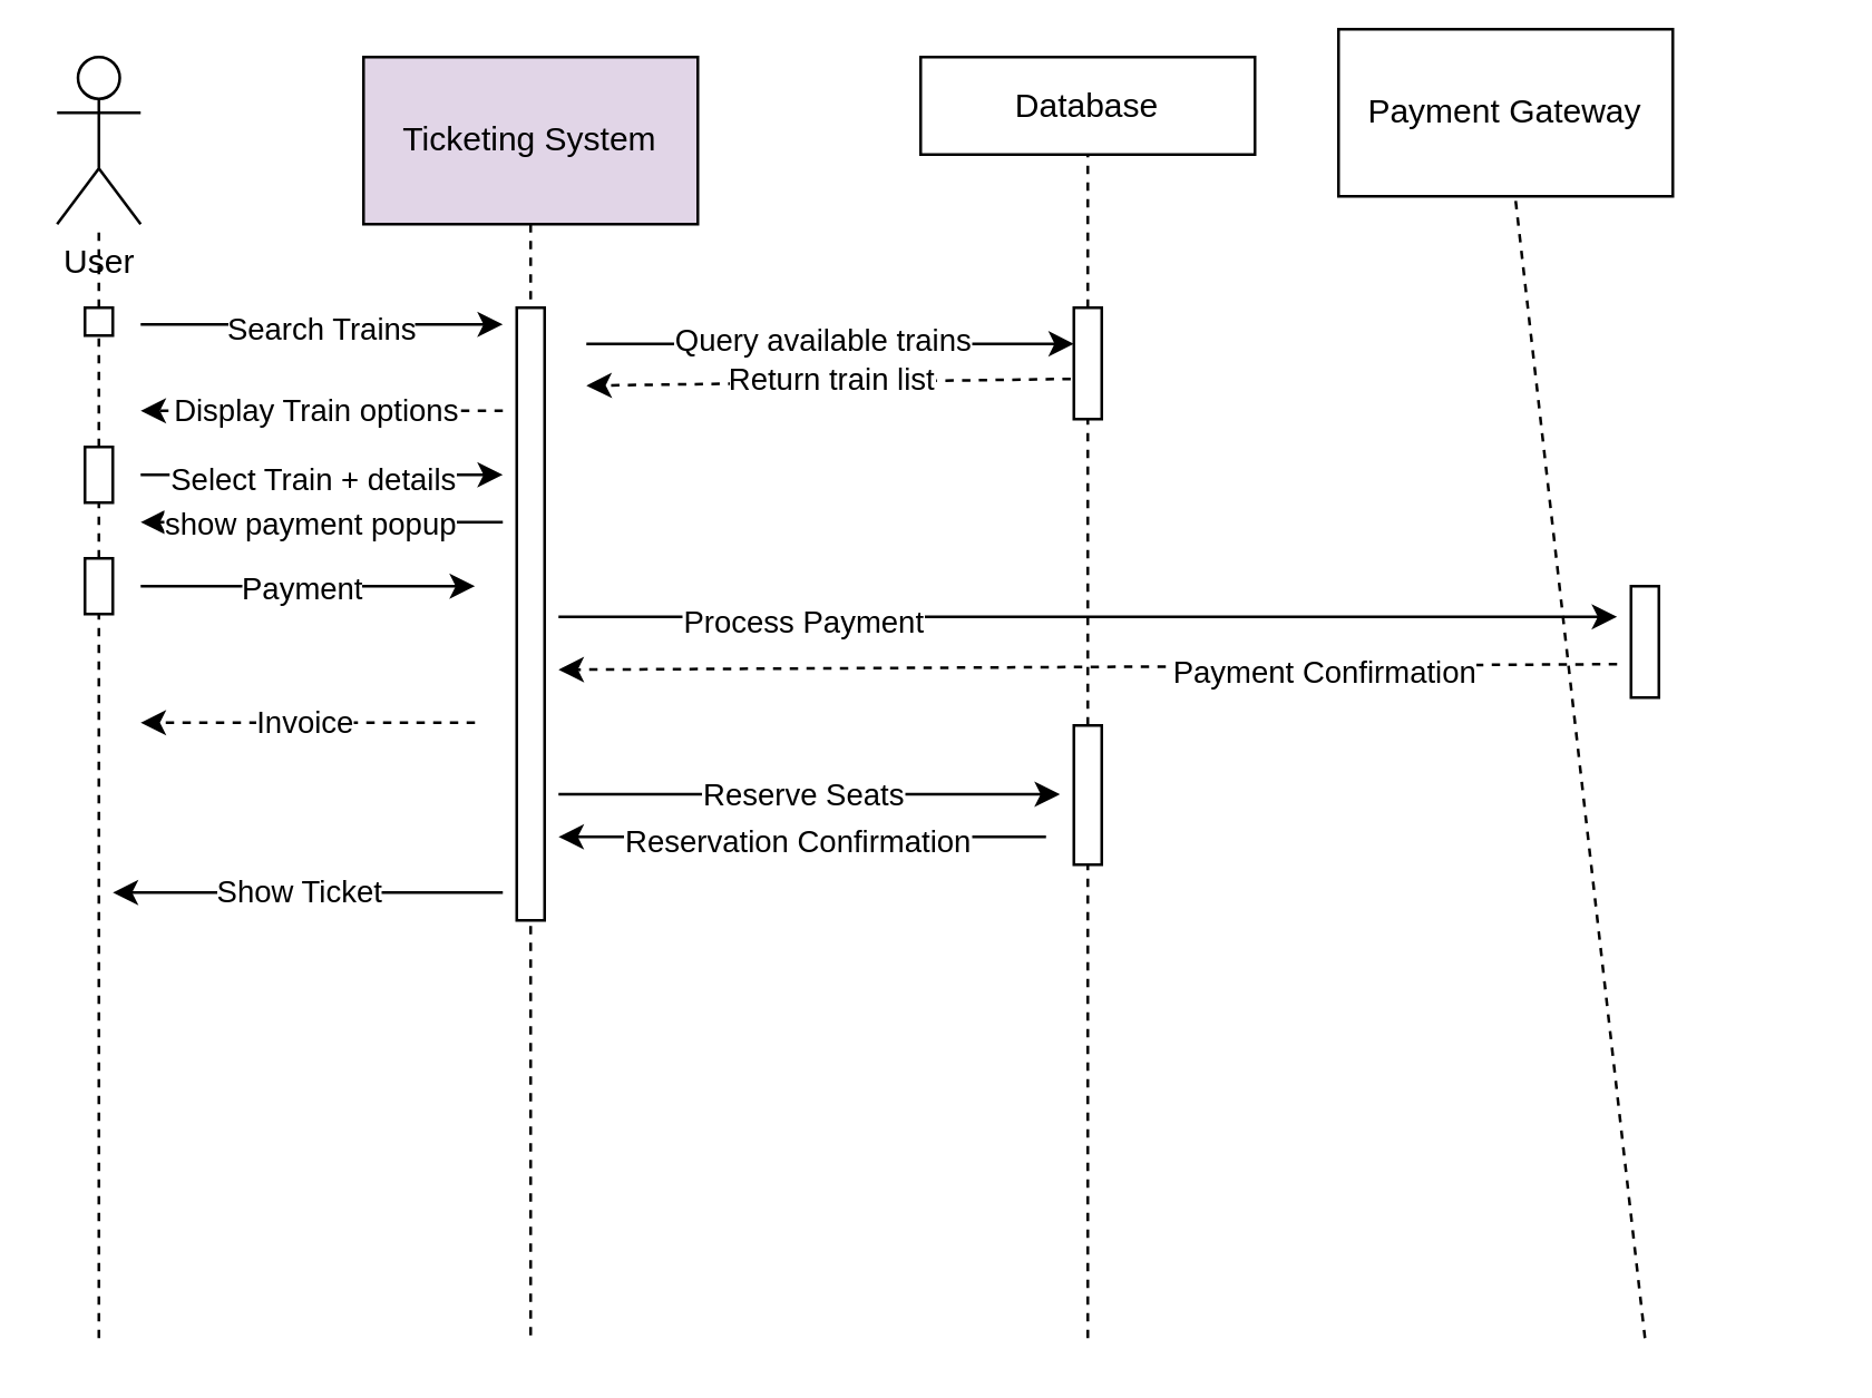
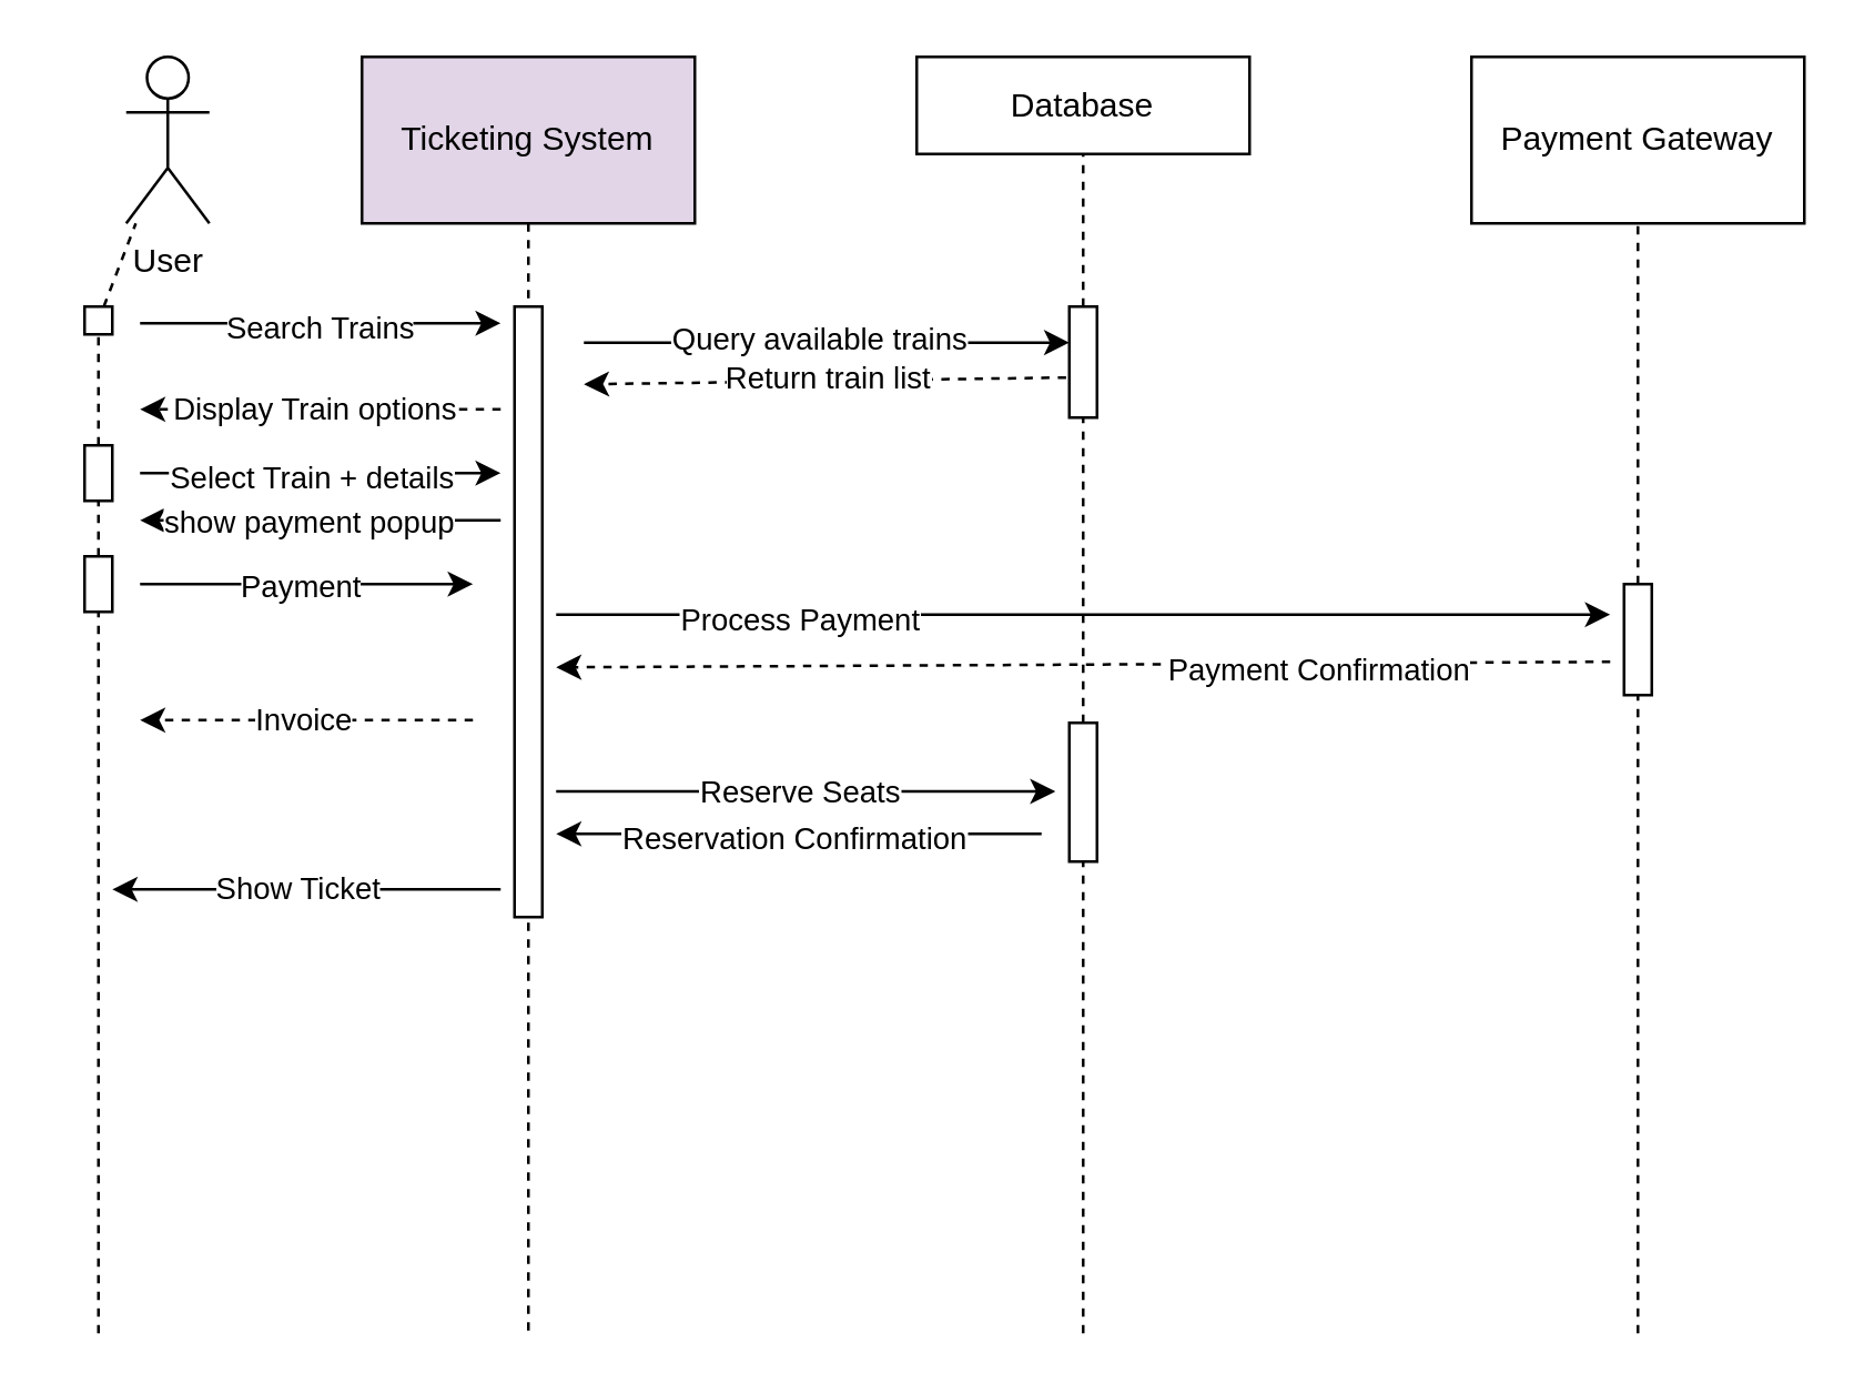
  <mxCell id="0" />
  <mxCell id="1" parent="0" />
  <mxCell id="2" value="Ticketing System" style="rounded=0;whiteSpace=wrap;html=1;fillColor=#e1d5e7;" vertex="1" parent="1"><mxGeometry x="130" y="20" width="120" height="60" as="geometry" /></mxCell>
  <mxCell id="3" value="Database" style="rounded=0;whiteSpace=wrap;html=1;" vertex="1" parent="1"><mxGeometry x="330" y="20" width="120" height="35" as="geometry" /></mxCell>
- <mxCell id="4" value="Payment Gateway" style="rounded=0;whiteSpace=wrap;html=1;" vertex="1" parent="1"><mxGeometry x="480" y="10" width="120" height="60" as="geometry" /></mxCell>
+ <mxCell id="4" value="Payment Gateway" style="rounded=0;whiteSpace=wrap;html=1;" vertex="1" parent="1"><mxGeometry x="530" y="20" width="120" height="60" as="geometry" /></mxCell>
  <mxCell id="5" value="" style="endArrow=none;dashed=1;html=1;rounded=0;" edge="1" parent="1" source="13" target="3"><mxGeometry width="50" height="50" relative="1" as="geometry"><mxPoint x="390" y="480" as="sourcePoint" /><mxPoint x="360" y="260" as="targetPoint" /></mxGeometry></mxCell>
  <mxCell id="6" value="" style="endArrow=none;dashed=1;html=1;rounded=0;" edge="1" parent="1" target="4"><mxGeometry width="50" height="50" relative="1" as="geometry"><mxPoint x="590" y="480" as="sourcePoint" /><mxPoint x="640" y="290" as="targetPoint" /></mxGeometry></mxCell>
- <mxCell id="7" value="User" style="shape=umlActor;verticalLabelPosition=bottom;verticalAlign=top;html=1;outlineConnect=0;" vertex="1" parent="1"><mxGeometry x="20" y="20" width="30" height="60" as="geometry" /></mxCell>
+ <mxCell id="7" value="User" style="shape=umlActor;verticalLabelPosition=bottom;verticalAlign=top;html=1;outlineConnect=0;" vertex="1" parent="1"><mxGeometry x="45" y="20" width="30" height="60" as="geometry" /></mxCell>
  <mxCell id="8" value="" style="endArrow=none;dashed=1;html=1;rounded=0;" edge="1" parent="1" source="10" target="7"><mxGeometry width="50" height="50" relative="1" as="geometry"><mxPoint x="30" y="480" as="sourcePoint" /><mxPoint x="280" y="180" as="targetPoint" /></mxGeometry></mxCell>
  <mxCell id="9" value="" style="endArrow=none;dashed=1;html=1;rounded=0;" edge="1" parent="1" source="40" target="10"><mxGeometry width="50" height="50" relative="1" as="geometry"><mxPoint x="35" y="480" as="sourcePoint" /><mxPoint x="35" y="80" as="targetPoint" /></mxGeometry></mxCell>
  <mxCell id="10" value="" style="rounded=0;whiteSpace=wrap;html=1;" vertex="1" parent="1"><mxGeometry x="30" y="110" width="10" height="10" as="geometry" /></mxCell>
  <mxCell id="11" value="" style="endArrow=none;dashed=1;html=1;rounded=0;" edge="1" parent="1"><mxGeometry width="50" height="50" relative="1" as="geometry"><mxPoint x="190" y="170" as="sourcePoint" /><mxPoint x="190" y="480" as="targetPoint" /></mxGeometry></mxCell>
  <mxCell id="12" value="" style="endArrow=none;dashed=1;html=1;rounded=0;" edge="1" parent="1" source="48" target="13"><mxGeometry width="50" height="50" relative="1" as="geometry"><mxPoint x="390" y="480" as="sourcePoint" /><mxPoint x="390" y="80" as="targetPoint" /></mxGeometry></mxCell>
  <mxCell id="13" value="" style="rounded=0;whiteSpace=wrap;html=1;" vertex="1" parent="1"><mxGeometry x="385" y="110" width="10" height="40" as="geometry" /></mxCell>
  <mxCell id="14" value="" style="rounded=0;whiteSpace=wrap;html=1;" vertex="1" parent="1"><mxGeometry x="585" y="210" width="10" height="40" as="geometry" /></mxCell>
  <mxCell id="15" value="" style="endArrow=classic;html=1;rounded=0;" edge="1" parent="1"><mxGeometry width="50" height="50" relative="1" as="geometry"><mxPoint x="50" y="116" as="sourcePoint" /><mxPoint x="180" y="116" as="targetPoint" /></mxGeometry></mxCell>
  <mxCell id="16" value="Search Trains" style="edgeLabel;html=1;align=center;verticalAlign=middle;resizable=0;points=[];" vertex="1" connectable="0" parent="15"><mxGeometry x="-0.114" y="-1" relative="1" as="geometry"><mxPoint x="6" as="offset" /></mxGeometry></mxCell>
  <mxCell id="17" value="" style="endArrow=classic;html=1;rounded=0;entryX=0;entryY=0.324;entryDx=0;entryDy=0;entryPerimeter=0;" edge="1" parent="1" target="13"><mxGeometry width="50" height="50" relative="1" as="geometry"><mxPoint x="210" y="123" as="sourcePoint" /><mxPoint x="383" y="121" as="targetPoint" /></mxGeometry></mxCell>
  <mxCell id="18" value="Query available trains" style="edgeLabel;html=1;align=center;verticalAlign=middle;resizable=0;points=[];" vertex="1" connectable="0" parent="17"><mxGeometry x="-0.034" y="1" relative="1" as="geometry"><mxPoint as="offset" /></mxGeometry></mxCell>
  <mxCell id="19" value="" style="endArrow=classic;html=1;rounded=0;exitX=-0.114;exitY=0.639;exitDx=0;exitDy=0;dashed=1;exitPerimeter=0;" edge="1" parent="1" source="13"><mxGeometry width="50" height="50" relative="1" as="geometry"><mxPoint x="230" y="260" as="sourcePoint" /><mxPoint x="210" y="138" as="targetPoint" /></mxGeometry></mxCell>
  <mxCell id="20" value="Return train list" style="edgeLabel;html=1;align=center;verticalAlign=middle;resizable=0;points=[];" vertex="1" connectable="0" parent="19"><mxGeometry x="-0.006" y="-1" relative="1" as="geometry"><mxPoint as="offset" /></mxGeometry></mxCell>
  <mxCell id="21" value="" style="endArrow=classic;html=1;rounded=0;dashed=1;" edge="1" parent="1"><mxGeometry width="50" height="50" relative="1" as="geometry"><mxPoint x="180" y="147" as="sourcePoint" /><mxPoint x="50" y="147" as="targetPoint" /><Array as="points"><mxPoint x="60" y="147" /></Array></mxGeometry></mxCell>
  <mxCell id="22" value="Display Train options" style="edgeLabel;html=1;align=center;verticalAlign=middle;resizable=0;points=[];" vertex="1" connectable="0" parent="21"><mxGeometry x="0.091" y="-1" relative="1" as="geometry"><mxPoint x="3" as="offset" /></mxGeometry></mxCell>
  <mxCell id="23" value="" style="endArrow=classic;html=1;rounded=0;" edge="1" parent="1"><mxGeometry width="50" height="50" relative="1" as="geometry"><mxPoint x="50" y="170" as="sourcePoint" /><mxPoint x="180" y="170" as="targetPoint" /></mxGeometry></mxCell>
  <mxCell id="24" value="&lt;div&gt;&lt;span style=&quot;background-color: light-dark(#ffffff, var(--ge-dark-color, #121212)); color: light-dark(rgb(0, 0, 0), rgb(255, 255, 255));&quot;&gt;Select Train + details&lt;/span&gt;&lt;/div&gt;" style="edgeLabel;html=1;align=center;verticalAlign=middle;resizable=0;points=[];" vertex="1" connectable="0" parent="23"><mxGeometry x="0.008" y="-1" relative="1" as="geometry"><mxPoint x="-5" as="offset" /></mxGeometry></mxCell>
  <mxCell id="25" value="" style="endArrow=classic;html=1;rounded=0;" edge="1" parent="1"><mxGeometry width="50" height="50" relative="1" as="geometry"><mxPoint x="180" y="187" as="sourcePoint" /><mxPoint x="50" y="187" as="targetPoint" /></mxGeometry></mxCell>
  <mxCell id="26" value="show payment popup" style="edgeLabel;html=1;align=center;verticalAlign=middle;resizable=0;points=[];" vertex="1" connectable="0" parent="25"><mxGeometry x="0.072" relative="1" as="geometry"><mxPoint as="offset" /></mxGeometry></mxCell>
  <mxCell id="27" value="" style="endArrow=classic;html=1;rounded=0;" edge="1" parent="1"><mxGeometry width="50" height="50" relative="1" as="geometry"><mxPoint x="50" y="210" as="sourcePoint" /><mxPoint x="170" y="210" as="targetPoint" /></mxGeometry></mxCell>
  <mxCell id="28" value="Payment" style="edgeLabel;html=1;align=center;verticalAlign=middle;resizable=0;points=[];" vertex="1" connectable="0" parent="27"><mxGeometry x="-0.05" relative="1" as="geometry"><mxPoint as="offset" /></mxGeometry></mxCell>
  <mxCell id="29" value="" style="endArrow=classic;html=1;rounded=0;" edge="1" parent="1"><mxGeometry width="50" height="50" relative="1" as="geometry"><mxPoint x="200" y="221" as="sourcePoint" /><mxPoint x="580" y="221" as="targetPoint" /></mxGeometry></mxCell>
  <mxCell id="30" value="Process Payment" style="edgeLabel;html=1;align=center;verticalAlign=middle;resizable=0;points=[];" vertex="1" connectable="0" parent="29"><mxGeometry x="-0.542" y="-1" relative="1" as="geometry"><mxPoint as="offset" /></mxGeometry></mxCell>
  <mxCell id="31" value="" style="endArrow=classic;html=1;rounded=0;dashed=1;" edge="1" parent="1"><mxGeometry width="50" height="50" relative="1" as="geometry"><mxPoint x="580" y="238" as="sourcePoint" /><mxPoint x="200" y="240" as="targetPoint" /></mxGeometry></mxCell>
  <mxCell id="32" value="Payment Confirmation" style="edgeLabel;html=1;align=center;verticalAlign=middle;resizable=0;points=[];" vertex="1" connectable="0" parent="31"><mxGeometry x="-0.444" y="2" relative="1" as="geometry"><mxPoint as="offset" /></mxGeometry></mxCell>
  <mxCell id="33" value="" style="endArrow=classic;html=1;rounded=0;" edge="1" parent="1"><mxGeometry width="50" height="50" relative="1" as="geometry"><mxPoint x="200" y="284.71" as="sourcePoint" /><mxPoint x="380" y="284.71" as="targetPoint" /></mxGeometry></mxCell>
  <mxCell id="34" value="Reserve Seats" style="edgeLabel;html=1;align=center;verticalAlign=middle;resizable=0;points=[];" vertex="1" connectable="0" parent="33"><mxGeometry x="-0.033" relative="1" as="geometry"><mxPoint as="offset" /></mxGeometry></mxCell>
  <mxCell id="35" value="" style="endArrow=classic;html=1;rounded=0;" edge="1" parent="1"><mxGeometry width="50" height="50" relative="1" as="geometry"><mxPoint x="375" y="300" as="sourcePoint" /><mxPoint x="200" y="300" as="targetPoint" /></mxGeometry></mxCell>
  <mxCell id="36" value="Reservation Confirmation" style="edgeLabel;html=1;align=center;verticalAlign=middle;resizable=0;points=[];" vertex="1" connectable="0" parent="35"><mxGeometry x="0.024" y="1" relative="1" as="geometry"><mxPoint as="offset" /></mxGeometry></mxCell>
  <mxCell id="37" value="" style="endArrow=classic;html=1;rounded=0;dashed=1;" edge="1" parent="1"><mxGeometry width="50" height="50" relative="1" as="geometry"><mxPoint x="170" y="259" as="sourcePoint" /><mxPoint x="50" y="259" as="targetPoint" /></mxGeometry></mxCell>
  <mxCell id="38" value="Invoice" style="edgeLabel;html=1;align=center;verticalAlign=middle;resizable=0;points=[];" vertex="1" connectable="0" parent="37"><mxGeometry x="0.031" y="-1" relative="1" as="geometry"><mxPoint as="offset" /></mxGeometry></mxCell>
  <mxCell id="39" value="" style="endArrow=none;dashed=1;html=1;rounded=0;" edge="1" parent="1" source="42" target="40"><mxGeometry width="50" height="50" relative="1" as="geometry"><mxPoint x="35" y="480" as="sourcePoint" /><mxPoint x="35" y="120" as="targetPoint" /></mxGeometry></mxCell>
  <mxCell id="40" value="" style="rounded=0;whiteSpace=wrap;html=1;" vertex="1" parent="1"><mxGeometry x="30" y="160" width="10" height="20" as="geometry" /></mxCell>
  <mxCell id="41" value="" style="endArrow=none;dashed=1;html=1;rounded=0;" edge="1" parent="1" target="42"><mxGeometry width="50" height="50" relative="1" as="geometry"><mxPoint x="35" y="480" as="sourcePoint" /><mxPoint x="35" y="180" as="targetPoint" /></mxGeometry></mxCell>
  <mxCell id="42" value="" style="rounded=0;whiteSpace=wrap;html=1;" vertex="1" parent="1"><mxGeometry x="30" y="200" width="10" height="20" as="geometry" /></mxCell>
  <mxCell id="43" value="" style="endArrow=none;dashed=1;html=1;rounded=0;entryX=0.5;entryY=0;entryDx=0;entryDy=0;" edge="1" parent="1" source="2"><mxGeometry width="50" height="50" relative="1" as="geometry"><mxPoint x="190" y="80" as="sourcePoint" /><mxPoint x="190" y="170" as="targetPoint" /></mxGeometry></mxCell>
  <mxCell id="44" value="" style="rounded=0;whiteSpace=wrap;html=1;" vertex="1" parent="1"><mxGeometry x="185" y="110" width="10" height="220" as="geometry" /></mxCell>
  <mxCell id="45" value="" style="endArrow=classic;html=1;rounded=0;" edge="1" parent="1"><mxGeometry width="50" height="50" relative="1" as="geometry"><mxPoint x="180" y="320" as="sourcePoint" /><mxPoint x="40" y="320" as="targetPoint" /><Array as="points" /></mxGeometry></mxCell>
  <mxCell id="46" value="Show Ticket" style="edgeLabel;html=1;align=center;verticalAlign=middle;resizable=0;points=[];" vertex="1" connectable="0" parent="45"><mxGeometry x="0.055" y="-1" relative="1" as="geometry"><mxPoint as="offset" /></mxGeometry></mxCell>
  <mxCell id="47" value="" style="endArrow=none;dashed=1;html=1;rounded=0;" edge="1" parent="1" target="48"><mxGeometry width="50" height="50" relative="1" as="geometry"><mxPoint x="390" y="480" as="sourcePoint" /><mxPoint x="390" y="150" as="targetPoint" /></mxGeometry></mxCell>
  <mxCell id="48" value="" style="rounded=0;whiteSpace=wrap;html=1;" vertex="1" parent="1"><mxGeometry x="385" y="260" width="10" height="50" as="geometry" /></mxCell>
